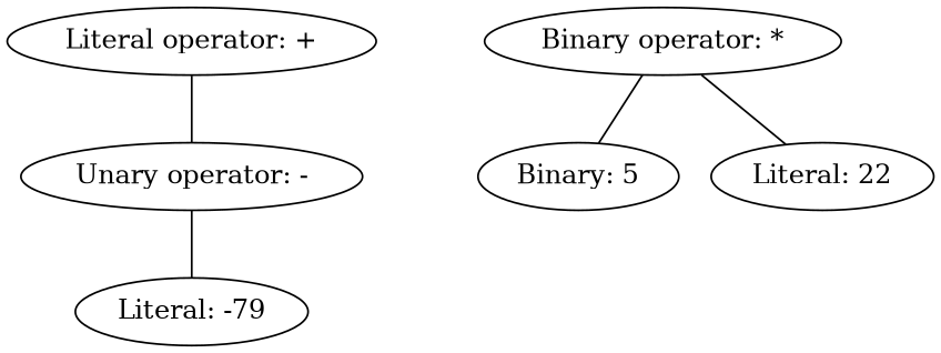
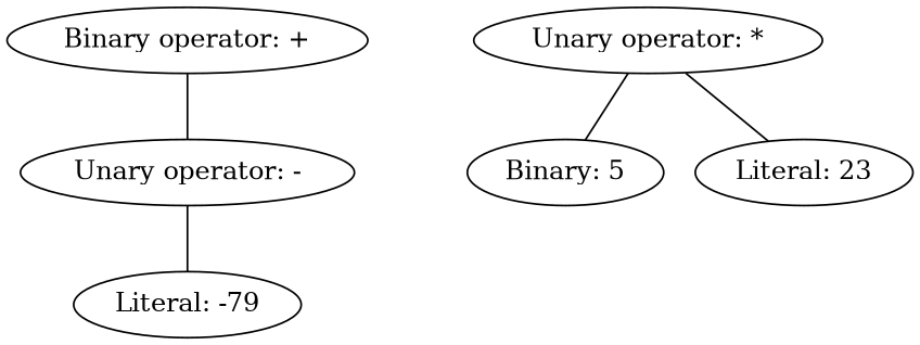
  graph {
-   n1 [label="Literal operator: +"]
+   n1 [label="Binary operator: +"]
    n2 [label="Unary operator: -"]
-   n3 [label="Binary operator: *"]
+   n3 [label="Unary operator: *"]
    n4 [label="Binary: 5"]
-   n5 [label="Literal: 22"]
+   n5 [label="Literal: 23"]
    n6 [label="Literal: -79"]
    n1 -- n2
    n2 -- n6
    n3 -- n4
    n3 -- n5
  }
